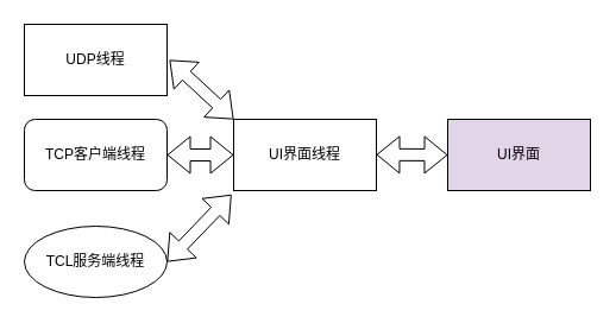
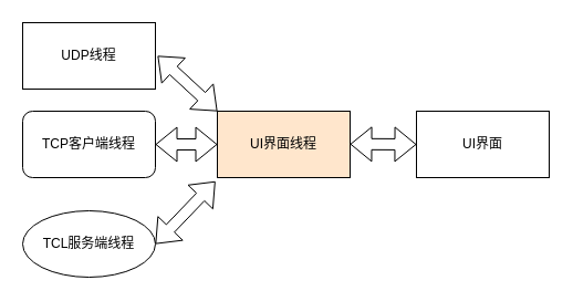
  <mxCell id="0" />
  <mxCell id="1" parent="0" />
- <mxCell id="2" value="UI界面线程" style="rounded=0;whiteSpace=wrap;html=1;" vertex="1" parent="1"><mxGeometry x="196" y="100" width="120" height="60" as="geometry" /></mxCell>
+ <mxCell id="2" value="UI界面线程" style="rounded=0;whiteSpace=wrap;html=1;fillColor=#ffe6cc;" vertex="1" parent="1"><mxGeometry x="196" y="100" width="120" height="60" as="geometry" /></mxCell>
  <mxCell id="3" value="UDP线程" style="rounded=0;whiteSpace=wrap;html=1;" vertex="1" parent="1"><mxGeometry x="20" y="20" width="120" height="60" as="geometry" /></mxCell>
  <mxCell id="4" value="TCP客户端线程" style="whiteSpace=wrap;html=1;rounded=1;" vertex="1" parent="1"><mxGeometry x="20" y="100" width="120" height="60" as="geometry" /></mxCell>
  <mxCell id="5" value="TCL服务端线程" style="ellipse;whiteSpace=wrap;html=1;" vertex="1" parent="1"><mxGeometry x="20" y="190" width="120" height="60" as="geometry" /></mxCell>
- <mxCell id="6" value="UI界面" style="rounded=0;whiteSpace=wrap;html=1;fillColor=#e1d5e7;" vertex="1" parent="1"><mxGeometry x="376" y="100" width="120" height="60" as="geometry" /></mxCell>
+ <mxCell id="6" value="UI界面" style="rounded=0;whiteSpace=wrap;html=1;" vertex="1" parent="1"><mxGeometry x="376" y="100" width="120" height="60" as="geometry" /></mxCell>
  <mxCell id="7" value="" style="shape=flexArrow;endArrow=classic;startArrow=classic;html=1;entryX=0;entryY=0.5;entryDx=0;entryDy=0;exitX=1;exitY=0.5;exitDx=0;exitDy=0;" edge="1" parent="1" source="4" target="2"><mxGeometry width="100" height="100" relative="1" as="geometry"><mxPoint x="136" y="140" as="sourcePoint" /><mxPoint x="306" y="40" as="targetPoint" /></mxGeometry></mxCell>
  <mxCell id="8" value="" style="shape=flexArrow;endArrow=classic;startArrow=classic;html=1;entryX=-0.015;entryY=1.057;entryDx=0;entryDy=0;exitX=1;exitY=0.5;exitDx=0;exitDy=0;entryPerimeter=0;" edge="1" parent="1" source="5" target="2"><mxGeometry width="100" height="100" relative="1" as="geometry"><mxPoint x="140" y="230" as="sourcePoint" /><mxPoint x="196" y="230" as="targetPoint" /></mxGeometry></mxCell>
  <mxCell id="9" value="" style="shape=flexArrow;endArrow=classic;startArrow=classic;html=1;entryX=0;entryY=0;entryDx=0;entryDy=0;" edge="1" parent="1" target="2"><mxGeometry width="100" height="100" relative="1" as="geometry"><mxPoint x="142" y="50" as="sourcePoint" /><mxPoint x="196" y="23.42" as="targetPoint" /></mxGeometry></mxCell>
  <mxCell id="10" value="" style="shape=flexArrow;endArrow=classic;startArrow=classic;html=1;entryX=0;entryY=0.5;entryDx=0;entryDy=0;exitX=1;exitY=0.5;exitDx=0;exitDy=0;" edge="1" parent="1" target="6"><mxGeometry width="100" height="100" relative="1" as="geometry"><mxPoint x="316" y="129.76" as="sourcePoint" /><mxPoint x="372" y="129.76" as="targetPoint" /></mxGeometry></mxCell>
